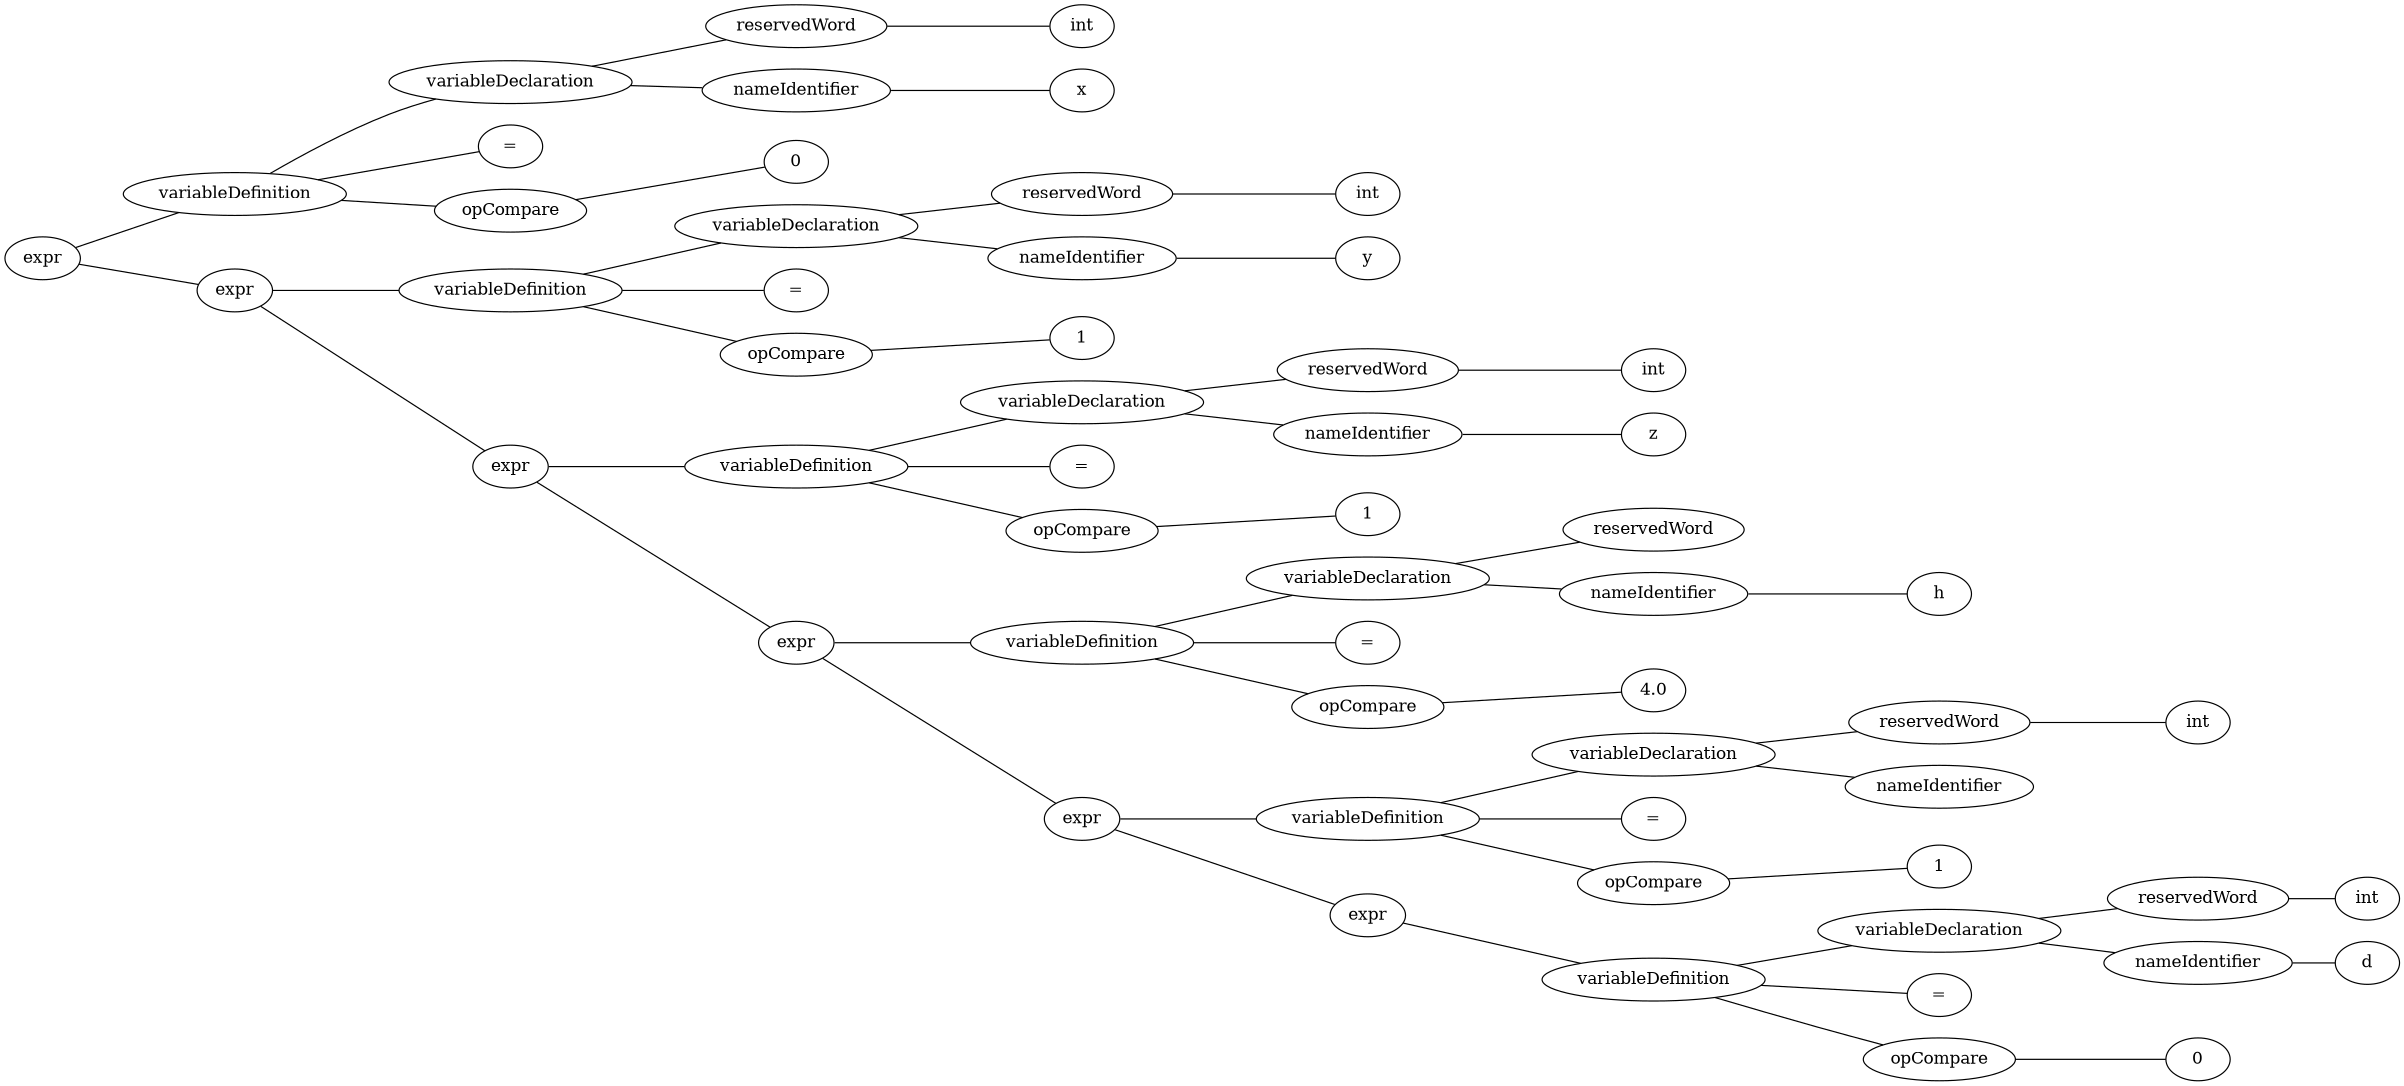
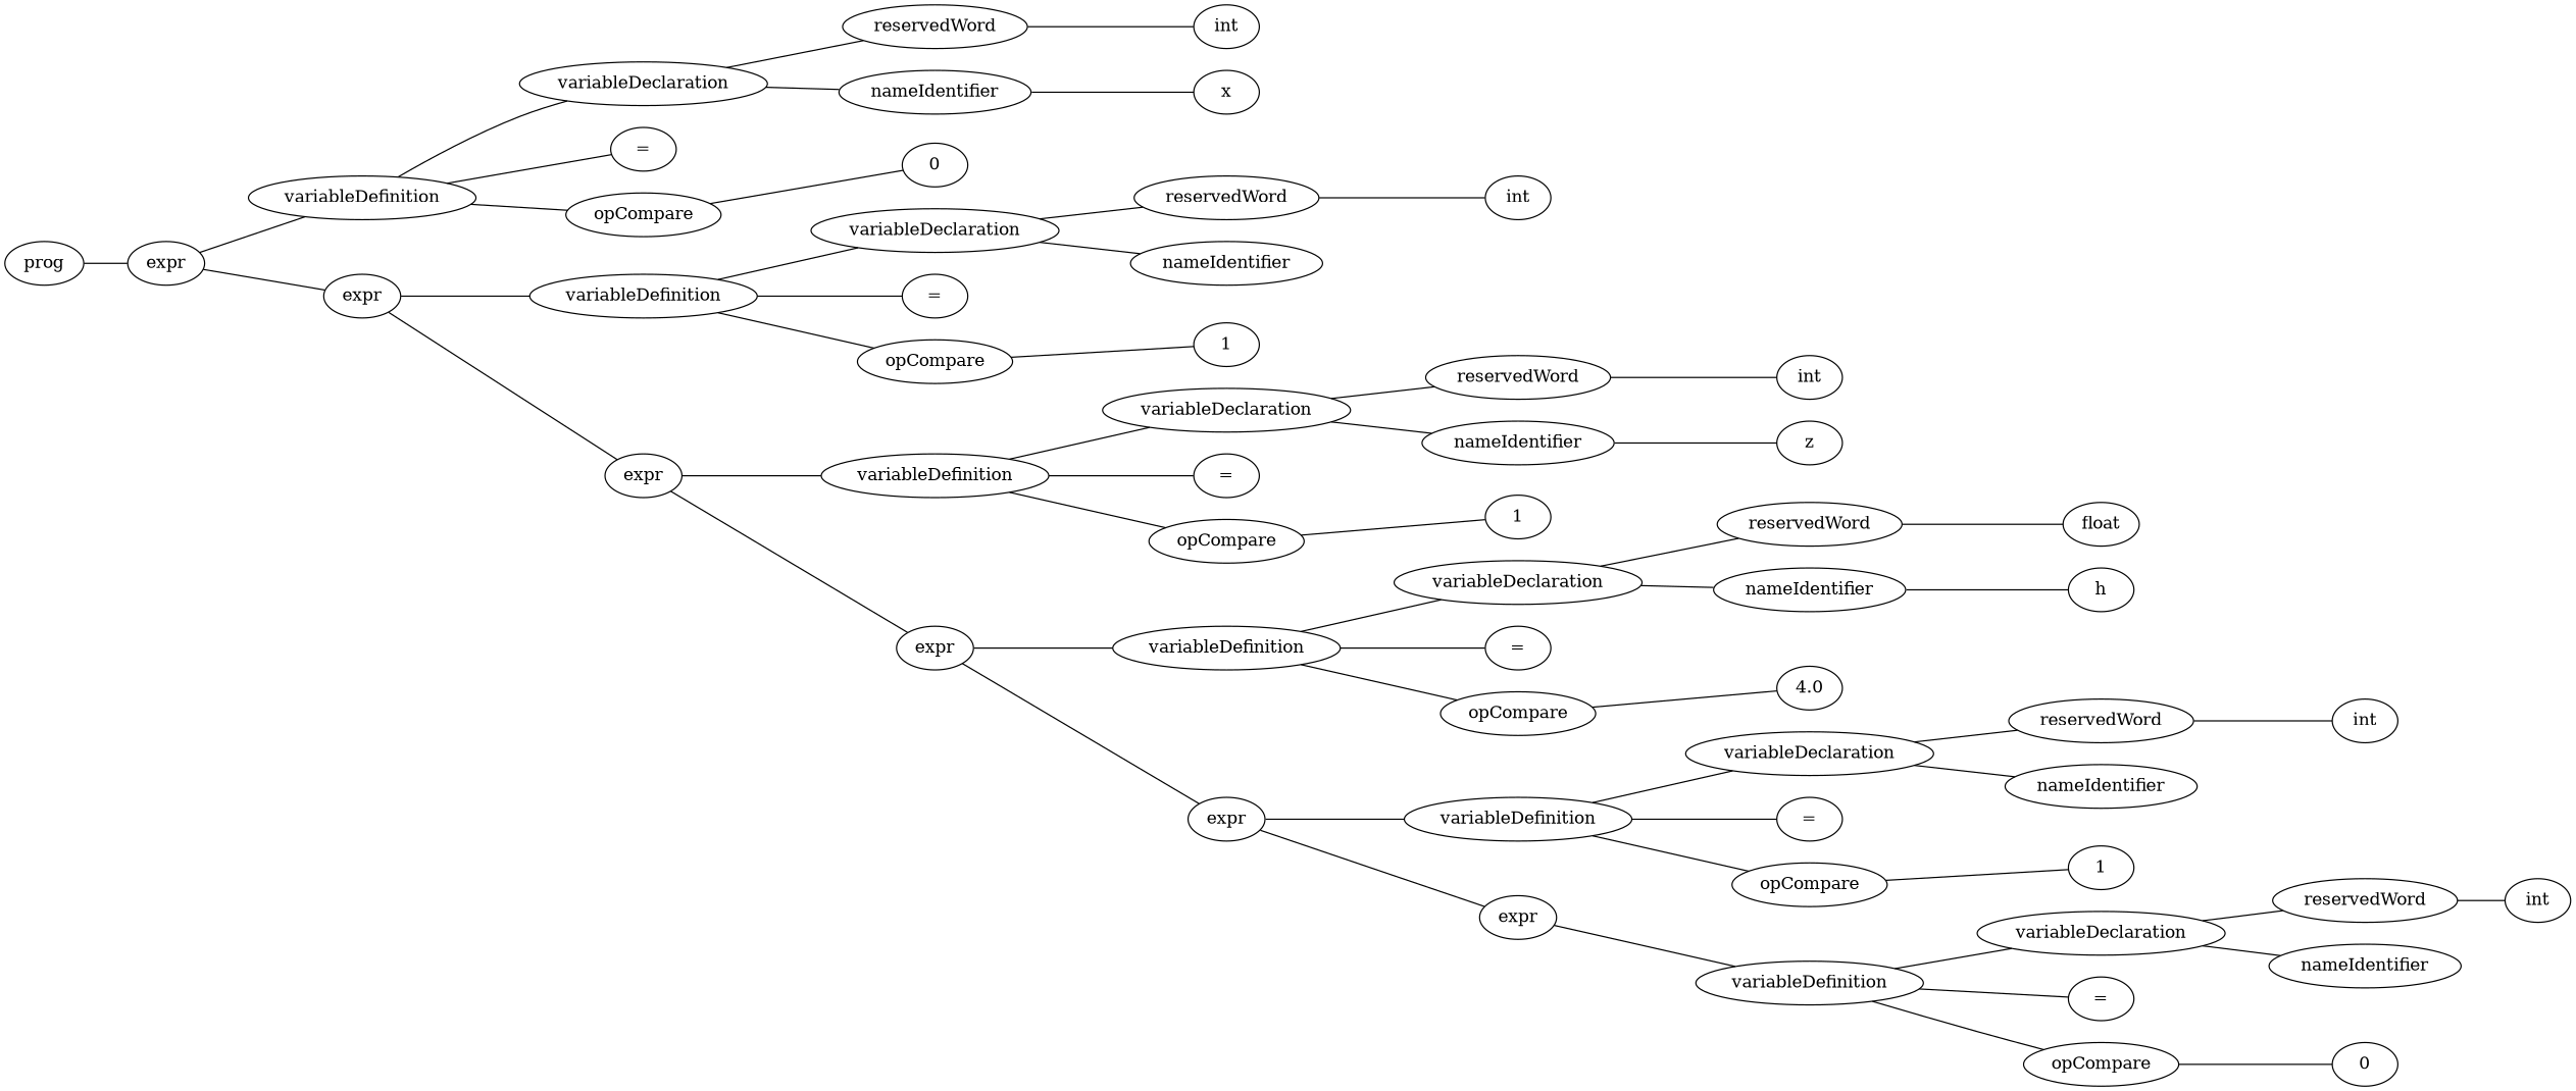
  graph {
    rankdir=LR
+   n1 [label=prog]
    n2 [label=expr]
    n3 [label=variableDefinition]
    n4 [label=expr]
    n5 [label=variableDeclaration]
    n6 [label="="]
    n7 [label=opCompare]
    n8 [label=variableDefinition]
    n9 [label=expr]
    n10 [label=reservedWord]
    n11 [label=nameIdentifier]
    n12 [label=0]
    n13 [label=int]
    n14 [label=x]
    n15 [label=variableDeclaration]
    n16 [label="="]
    n17 [label=opCompare]
    n18 [label=variableDefinition]
    n19 [label=expr]
    n20 [label=reservedWord]
    n21 [label=nameIdentifier]
    n22 [label=1]
    n23 [label=int]
-   n24 [label=y]
    n25 [label=variableDeclaration]
    n26 [label="="]
    n27 [label=opCompare]
    n28 [label=variableDefinition]
    n29 [label=expr]
    n30 [label=reservedWord]
    n31 [label=nameIdentifier]
    n32 [label=1]
    n33 [label=int]
    n34 [label=z]
    n35 [label=variableDeclaration]
    n36 [label="="]
    n37 [label=opCompare]
    n38 [label=variableDefinition]
    n39 [label=expr]
    n40 [label=reservedWord]
    n41 [label=nameIdentifier]
    n42 [label=4.0]
+   n43 [label=float]
    n44 [label=h]
    n45 [label=variableDeclaration]
    n46 [label="="]
    n47 [label=opCompare]
    n48 [label=variableDefinition]
    n49 [label=reservedWord]
    n50 [label=nameIdentifier]
    n51 [label=1]
    n52 [label=int]
    n53 [label=variableDeclaration]
    n54 [label="="]
    n55 [label=opCompare]
    n56 [label=reservedWord]
    n57 [label=nameIdentifier]
    n58 [label=0]
    n59 [label=int]
-   n60 [label=d]
+   n1 -- n2
    n2 -- n3
    n2 -- n4
    n3 -- n5
    n3 -- n6
    n3 -- n7
    n4 -- n8
    n4 -- n9
    n5 -- n10
    n5 -- n11
    n7 -- n12
    n8 -- n15
    n8 -- n16
    n8 -- n17
    n9 -- n18
    n9 -- n19
    n10 -- n13
    n11 -- n14
    n15 -- n20
    n15 -- n21
    n17 -- n22
    n18 -- n25
    n18 -- n26
    n18 -- n27
    n19 -- n28
    n19 -- n29
    n20 -- n23
-   n21 -- n24
    n25 -- n30
    n25 -- n31
    n27 -- n32
    n28 -- n35
    n28 -- n36
    n28 -- n37
    n29 -- n38
    n29 -- n39
    n30 -- n33
    n31 -- n34
    n35 -- n40
    n35 -- n41
    n37 -- n42
    n38 -- n45
    n38 -- n46
    n38 -- n47
    n39 -- n48
+   n40 -- n43
    n41 -- n44
    n45 -- n49
    n45 -- n50
    n47 -- n51
    n48 -- n53
    n48 -- n54
    n48 -- n55
    n49 -- n52
    n53 -- n56
    n53 -- n57
    n55 -- n58
    n56 -- n59
-   n57 -- n60
  }
